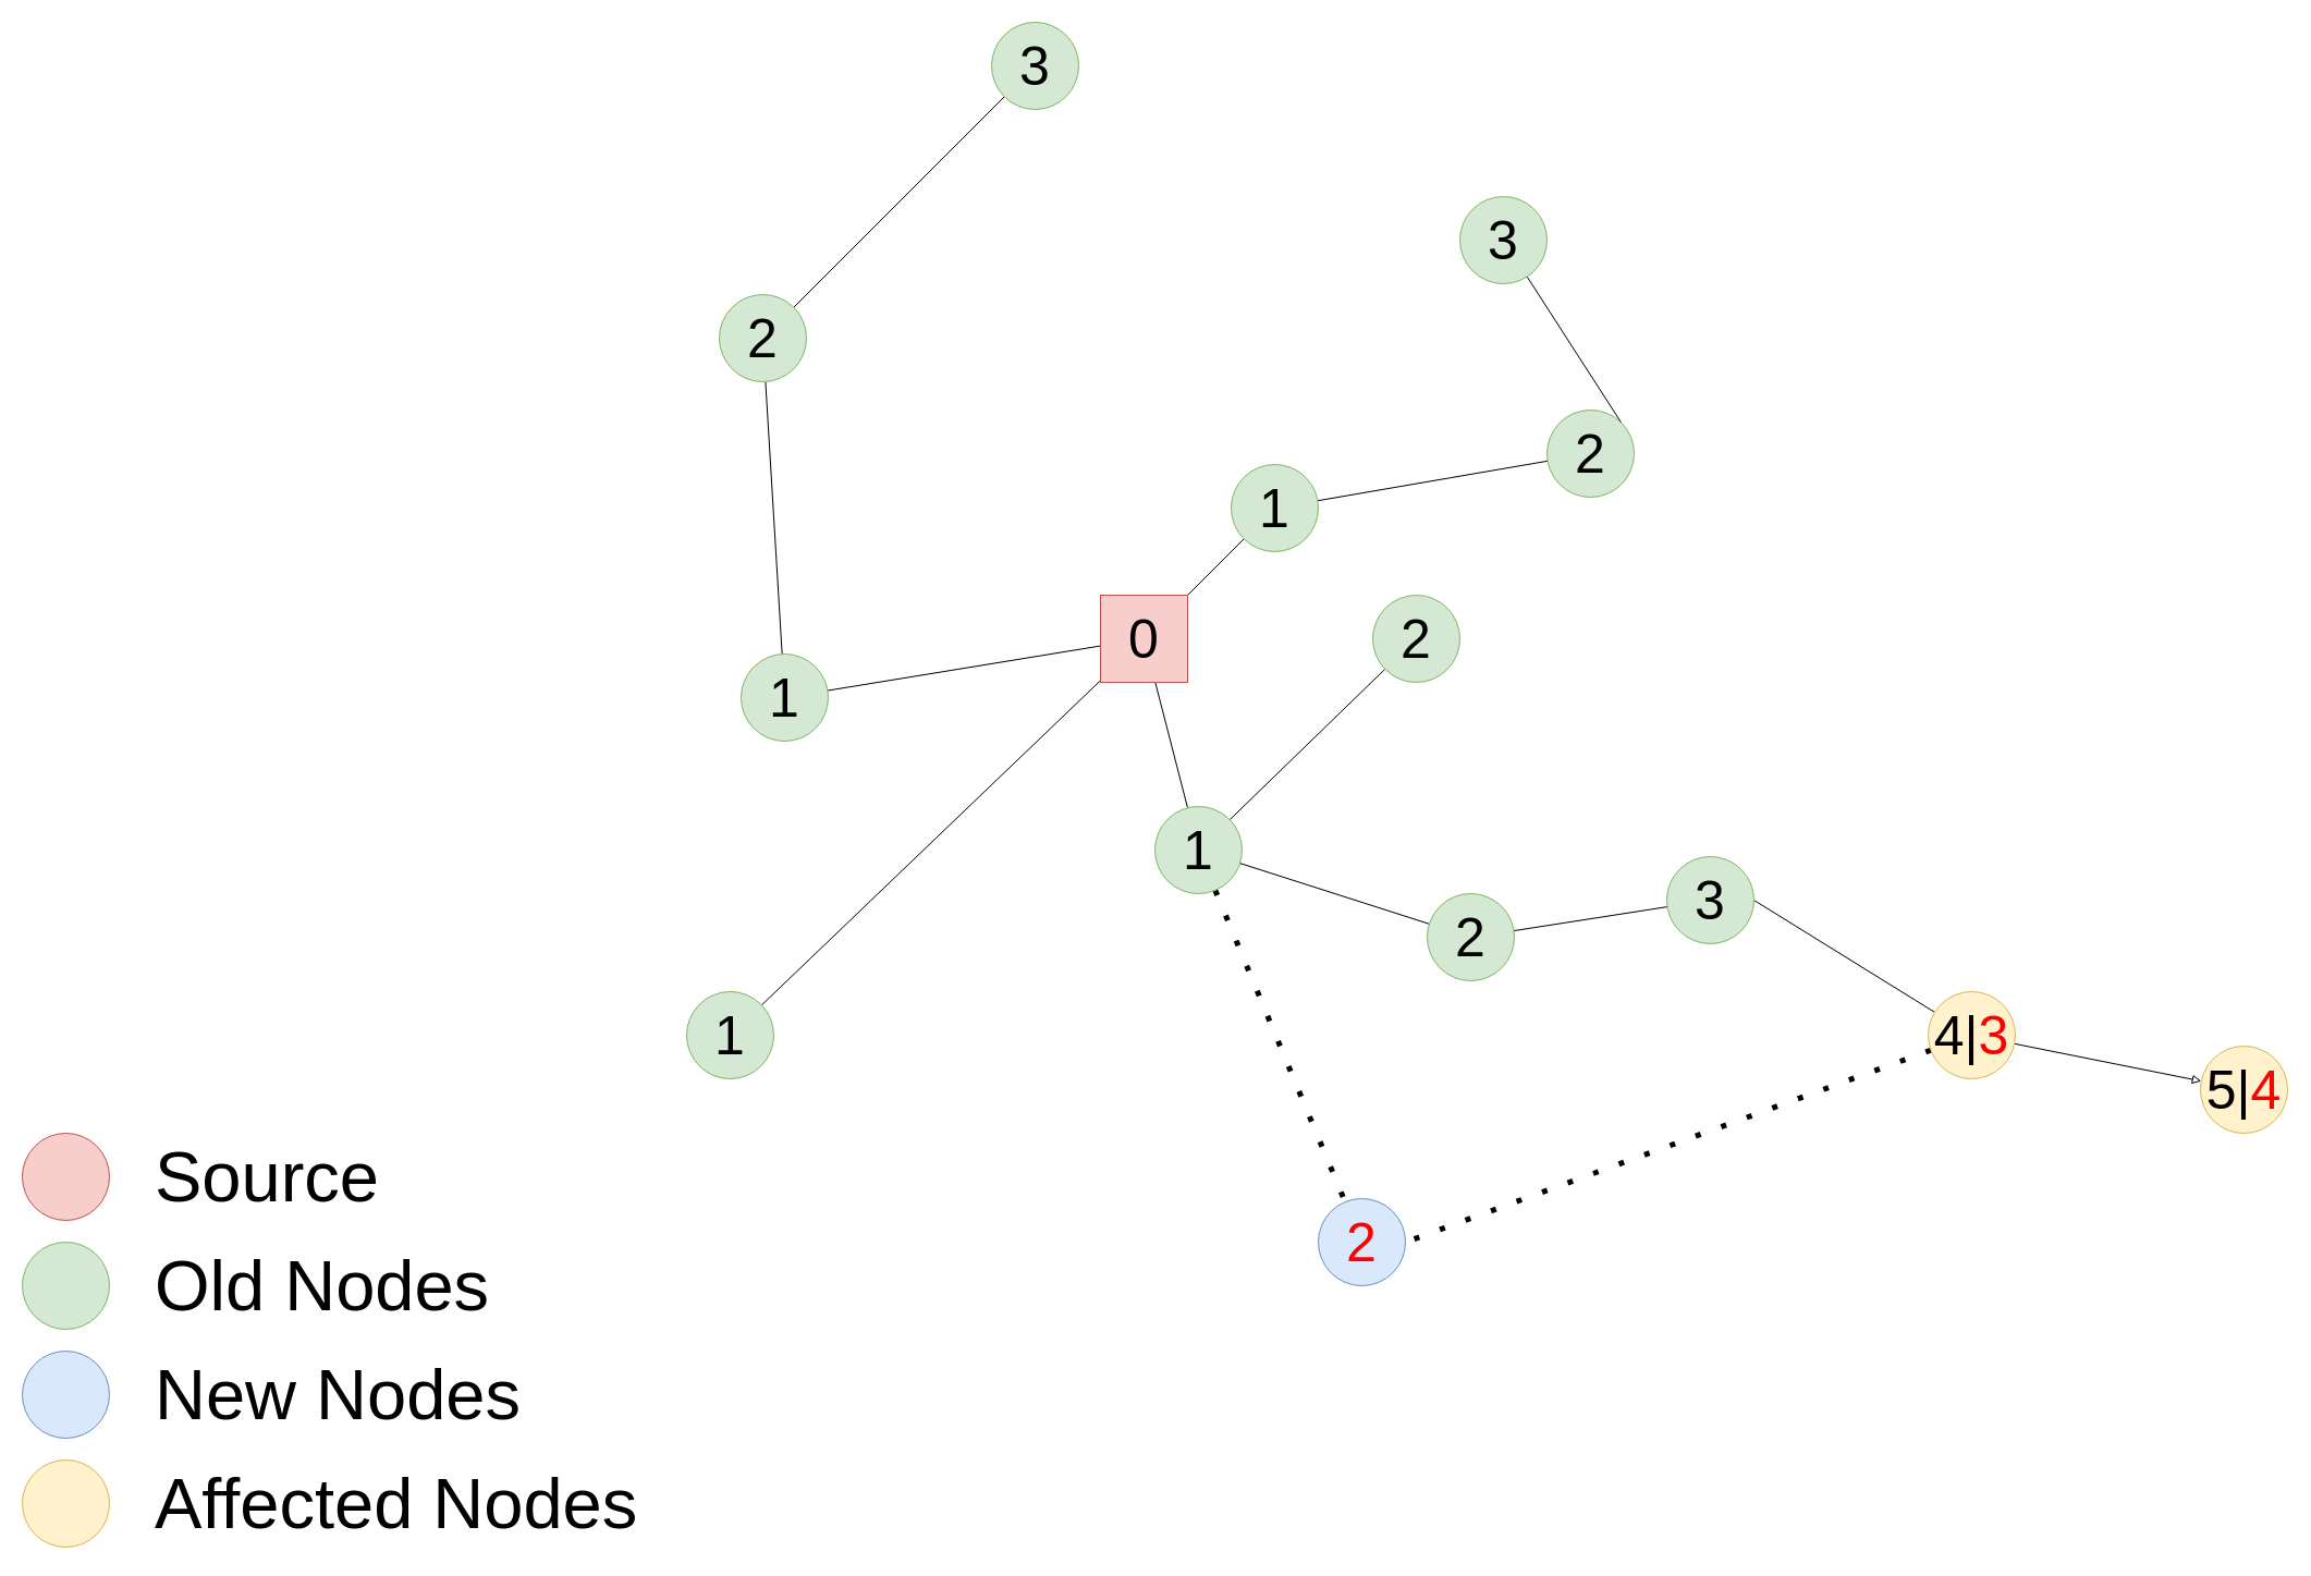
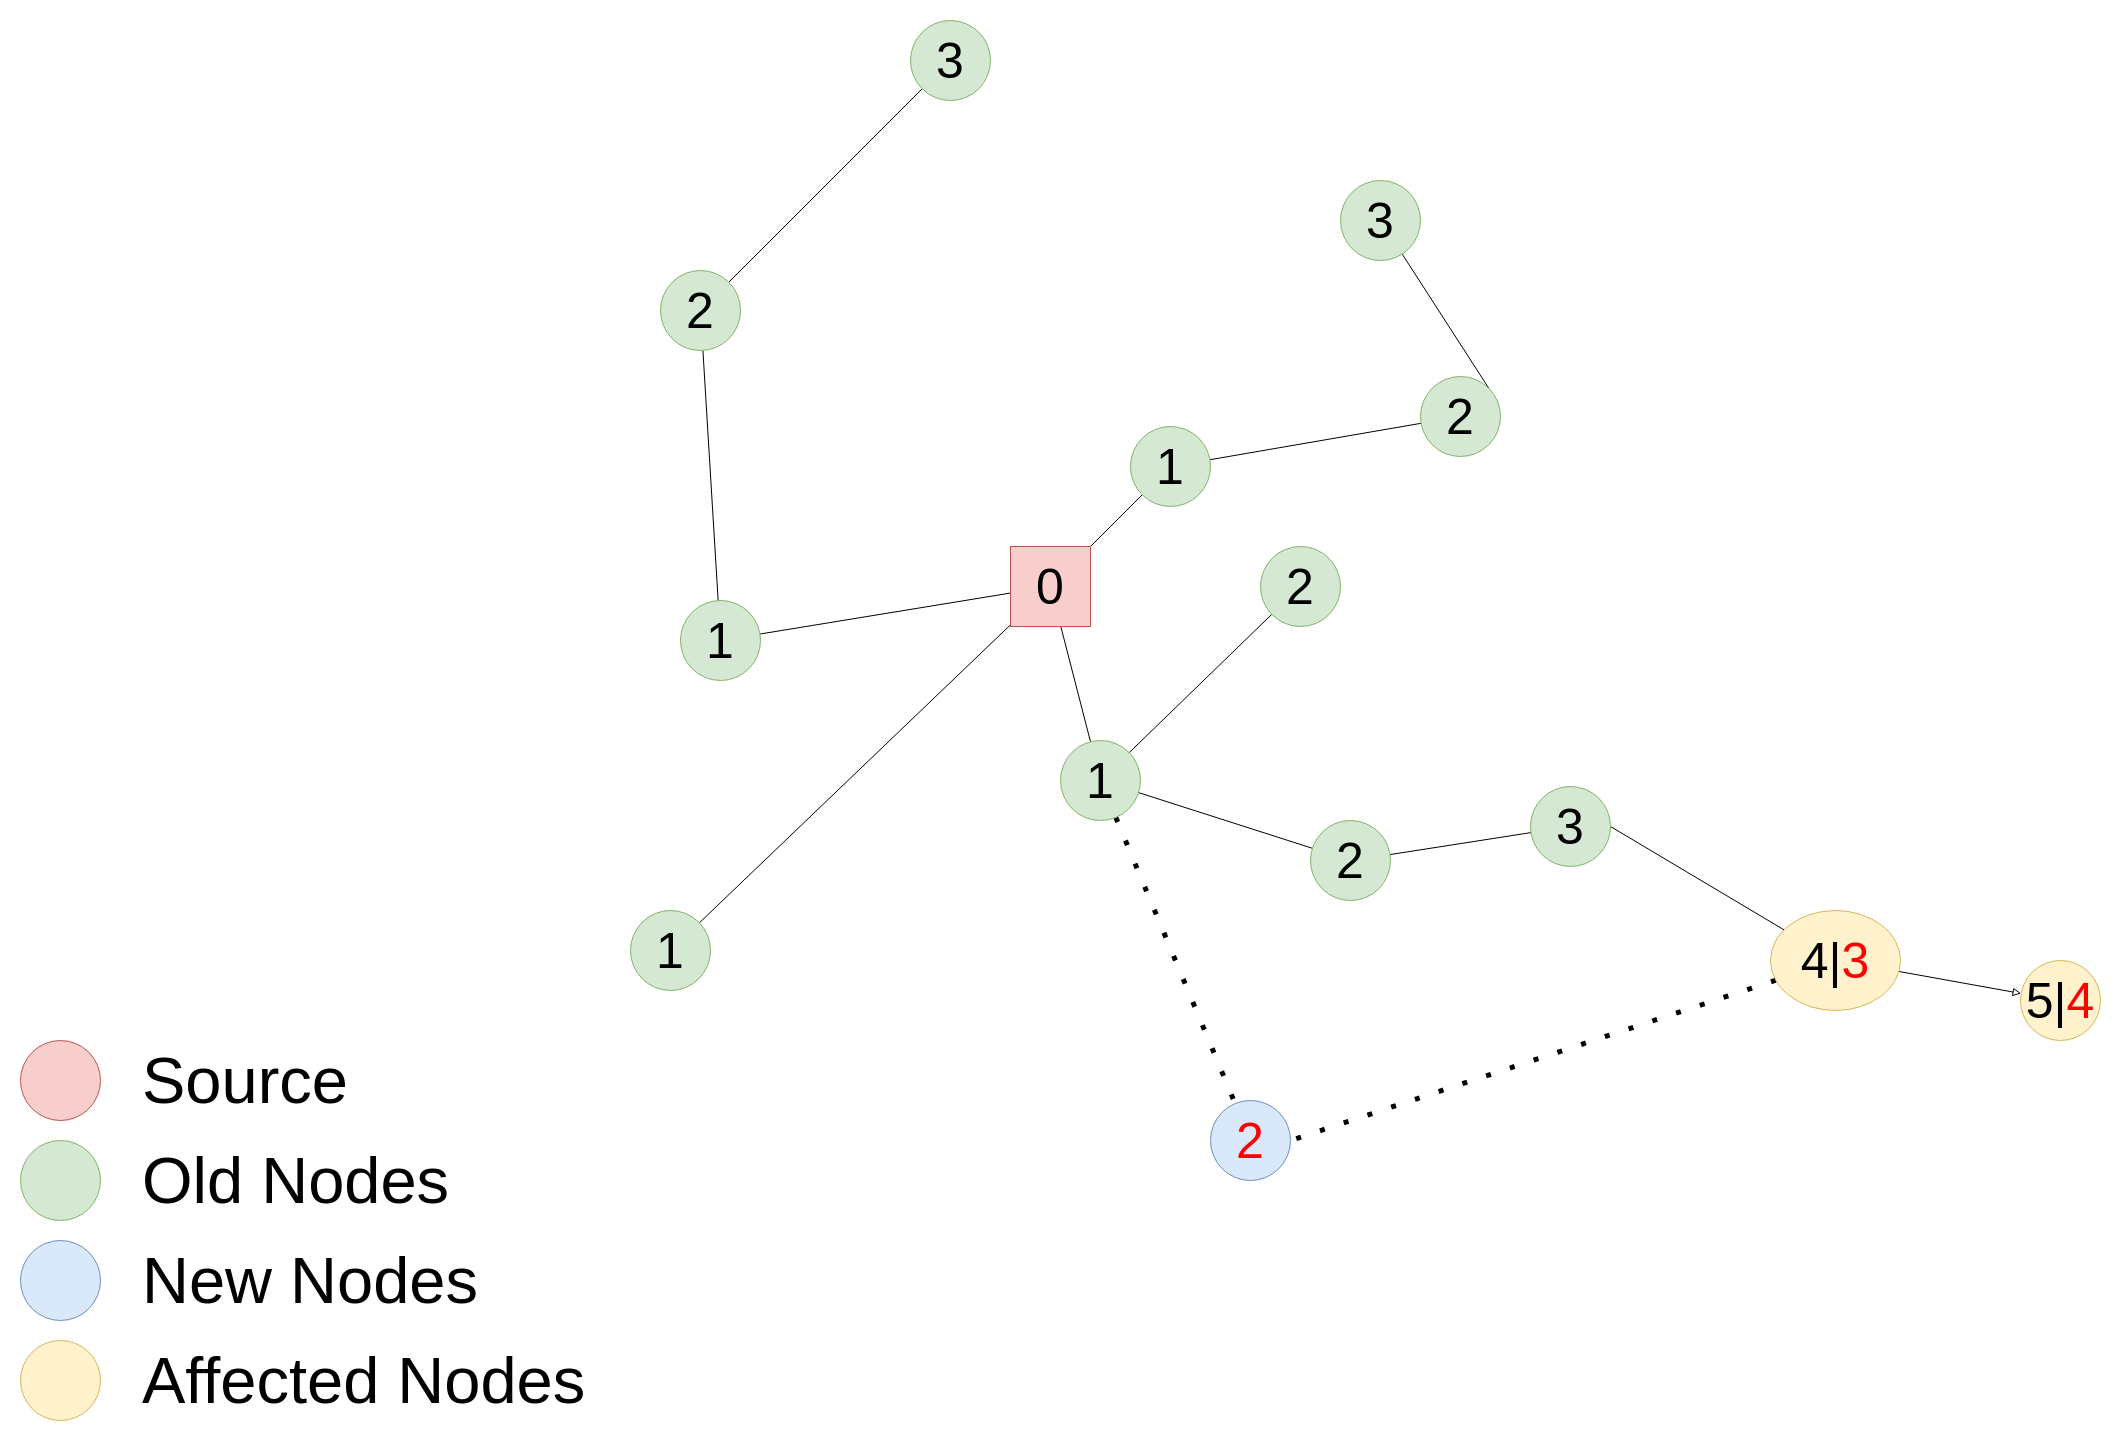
  <mxCell id="0" />
  <mxCell id="1" parent="0" />
  <mxCell id="2" value="" style="rounded=0;orthogonalLoop=1;jettySize=auto;html=1;endArrow=none;endFill=0;fontSize=50;" edge="1" parent="1" source="4" target="6"><mxGeometry relative="1" as="geometry" /></mxCell>
  <mxCell id="3" value="" style="edgeStyle=none;rounded=0;orthogonalLoop=1;jettySize=auto;html=1;endArrow=none;endFill=0;fontSize=50;" edge="1" parent="1" source="4" target="10"><mxGeometry relative="1" as="geometry" /></mxCell>
  <mxCell id="4" value="1" style="ellipse;whiteSpace=wrap;html=1;aspect=fixed;fillColor=#d5e8d4;strokeColor=#82b366;fontSize=50;" vertex="1" parent="1"><mxGeometry x="1130" y="426" width="80" height="80" as="geometry" /></mxCell>
  <mxCell id="5" style="edgeStyle=none;rounded=0;orthogonalLoop=1;jettySize=auto;html=1;exitX=1;exitY=0;exitDx=0;exitDy=0;endArrow=none;endFill=0;fontSize=50;" edge="1" parent="1" source="6" target="29"><mxGeometry relative="1" as="geometry" /></mxCell>
  <mxCell id="6" value="2" style="ellipse;whiteSpace=wrap;html=1;aspect=fixed;fillColor=#d5e8d4;strokeColor=#82b366;fontSize=50;" vertex="1" parent="1"><mxGeometry x="1420" y="376" width="80" height="80" as="geometry" /></mxCell>
  <mxCell id="7" value="" style="edgeStyle=none;rounded=0;orthogonalLoop=1;jettySize=auto;html=1;endArrow=none;endFill=0;fontSize=50;" edge="1" parent="1" source="10" target="14"><mxGeometry relative="1" as="geometry" /></mxCell>
  <mxCell id="8" value="" style="edgeStyle=none;rounded=0;orthogonalLoop=1;jettySize=auto;html=1;endArrow=none;endFill=0;fontSize=50;" edge="1" parent="1" source="10" target="24"><mxGeometry relative="1" as="geometry" /></mxCell>
  <mxCell id="9" value="" style="edgeStyle=none;rounded=0;orthogonalLoop=1;jettySize=auto;html=1;endArrow=none;endFill=0;fontSize=50;" edge="1" parent="1" source="10" target="28"><mxGeometry relative="1" as="geometry" /></mxCell>
  <mxCell id="10" value="&lt;font style=&quot;font-size: 50px;&quot;&gt;0&lt;/font&gt;" style="whiteSpace=wrap;html=1;aspect=fixed;fillColor=#f8cecc;strokeColor=#b85450;fontSize=50;rounded=0;" vertex="1" parent="1"><mxGeometry x="1010" y="546" width="80" height="80" as="geometry" /></mxCell>
  <mxCell id="11" value="" style="edgeStyle=none;rounded=0;orthogonalLoop=1;jettySize=auto;html=1;endArrow=none;endFill=0;fontSize=50;" edge="1" parent="1" source="14" target="16"><mxGeometry relative="1" as="geometry" /></mxCell>
  <mxCell id="12" value="" style="edgeStyle=none;rounded=0;orthogonalLoop=1;jettySize=auto;html=1;endArrow=none;endFill=0;fontSize=50;" edge="1" parent="1" source="14" target="19"><mxGeometry relative="1" as="geometry" /></mxCell>
  <mxCell id="13" value="" style="edgeStyle=none;rounded=0;orthogonalLoop=1;jettySize=auto;html=1;endArrow=none;endFill=0;dashed=1;dashPattern=1 4;strokeWidth=5;fontSize=50;" edge="1" parent="1" source="14" target="31"><mxGeometry relative="1" as="geometry" /></mxCell>
  <mxCell id="14" value="1" style="ellipse;whiteSpace=wrap;html=1;aspect=fixed;fillColor=#d5e8d4;strokeColor=#82b366;fontSize=50;" vertex="1" parent="1"><mxGeometry x="1060" y="740" width="80" height="80" as="geometry" /></mxCell>
  <mxCell id="15" value="" style="edgeStyle=none;rounded=0;orthogonalLoop=1;jettySize=auto;html=1;endArrow=none;endFill=0;fontSize=50;" edge="1" parent="1" source="16" target="18"><mxGeometry relative="1" as="geometry" /></mxCell>
  <mxCell id="16" value="2" style="ellipse;whiteSpace=wrap;html=1;aspect=fixed;fillColor=#d5e8d4;strokeColor=#82b366;fontSize=50;" vertex="1" parent="1"><mxGeometry x="1310" y="820" width="80" height="80" as="geometry" /></mxCell>
  <mxCell id="17" style="edgeStyle=none;rounded=0;orthogonalLoop=1;jettySize=auto;html=1;exitX=1;exitY=0.5;exitDx=0;exitDy=0;endArrow=none;endFill=0;fontSize=50;" edge="1" parent="1" source="18" target="22"><mxGeometry relative="1" as="geometry" /></mxCell>
  <mxCell id="18" value="3" style="ellipse;whiteSpace=wrap;html=1;aspect=fixed;fillColor=#d5e8d4;strokeColor=#82b366;fontSize=50;" vertex="1" parent="1"><mxGeometry x="1530" y="786" width="80" height="80" as="geometry" /></mxCell>
  <mxCell id="19" value="2" style="ellipse;whiteSpace=wrap;html=1;aspect=fixed;fillColor=#d5e8d4;strokeColor=#82b366;fontSize=50;" vertex="1" parent="1"><mxGeometry x="1260" y="546" width="80" height="80" as="geometry" /></mxCell>
  <mxCell id="20" value="" style="edgeStyle=none;rounded=0;orthogonalLoop=1;jettySize=auto;html=1;endArrow=block;endFill=0;fontSize=50;" edge="1" parent="1" source="22" target="30"><mxGeometry relative="1" as="geometry" /></mxCell>
  <mxCell id="21" style="edgeStyle=none;rounded=0;orthogonalLoop=1;jettySize=auto;html=1;entryX=1;entryY=0.5;entryDx=0;entryDy=0;endArrow=none;endFill=0;dashed=1;dashPattern=1 4;strokeWidth=5;fontSize=50;" edge="1" parent="1" source="22" target="31"><mxGeometry relative="1" as="geometry" /></mxCell>
- <mxCell id="22" value="4|&lt;font color=&quot;#ff0000&quot;&gt;3&lt;/font&gt;" style="ellipse;whiteSpace=wrap;html=1;aspect=fixed;fillColor=#fff2cc;strokeColor=#d6b656;fontSize=50;" vertex="1" parent="1"><mxGeometry x="1770" y="910" width="80" height="80" as="geometry" /></mxCell>
+ <mxCell id="22" value="4|&lt;font color=&quot;#ff0000&quot;&gt;3&lt;/font&gt;" style="ellipse;whiteSpace=wrap;html=1;aspect=fixed;fillColor=#fff2cc;strokeColor=#d6b656;fontSize=50;" vertex="1" parent="1"><mxGeometry x="1770" y="910" width="130" height="100" as="geometry" /></mxCell>
  <mxCell id="23" value="" style="edgeStyle=none;rounded=0;orthogonalLoop=1;jettySize=auto;html=1;endArrow=none;endFill=0;fontSize=50;" edge="1" parent="1" source="24" target="26"><mxGeometry relative="1" as="geometry" /></mxCell>
  <mxCell id="24" value="1" style="ellipse;whiteSpace=wrap;html=1;aspect=fixed;fillColor=#d5e8d4;strokeColor=#82b366;fontSize=50;" vertex="1" parent="1"><mxGeometry x="680" y="600" width="80" height="80" as="geometry" /></mxCell>
  <mxCell id="25" value="" style="edgeStyle=none;rounded=0;orthogonalLoop=1;jettySize=auto;html=1;endArrow=none;endFill=0;fontSize=50;" edge="1" parent="1" source="26" target="27"><mxGeometry relative="1" as="geometry" /></mxCell>
  <mxCell id="26" value="2" style="ellipse;whiteSpace=wrap;html=1;aspect=fixed;fillColor=#d5e8d4;strokeColor=#82b366;fontSize=50;" vertex="1" parent="1"><mxGeometry x="660" y="270" width="80" height="80" as="geometry" /></mxCell>
  <mxCell id="27" value="3" style="ellipse;whiteSpace=wrap;html=1;aspect=fixed;fillColor=#d5e8d4;strokeColor=#82b366;fontSize=50;" vertex="1" parent="1"><mxGeometry x="910" y="20" width="80" height="80" as="geometry" /></mxCell>
  <mxCell id="28" value="1" style="ellipse;whiteSpace=wrap;html=1;aspect=fixed;fillColor=#d5e8d4;strokeColor=#82b366;fontSize=50;" vertex="1" parent="1"><mxGeometry x="630" y="910" width="80" height="80" as="geometry" /></mxCell>
  <mxCell id="29" value="3" style="ellipse;whiteSpace=wrap;html=1;aspect=fixed;fillColor=#d5e8d4;strokeColor=#82b366;fontSize=50;" vertex="1" parent="1"><mxGeometry x="1340" y="180" width="80" height="80" as="geometry" /></mxCell>
  <mxCell id="30" value="5|&lt;font color=&quot;#ff0000&quot;&gt;4&lt;/font&gt;" style="ellipse;whiteSpace=wrap;html=1;aspect=fixed;fillColor=#fff2cc;strokeColor=#d6b656;fontSize=50;" vertex="1" parent="1"><mxGeometry x="2020" y="960" width="80" height="80" as="geometry" /></mxCell>
  <mxCell id="31" value="2" style="ellipse;whiteSpace=wrap;html=1;aspect=fixed;fillColor=#dae8fc;strokeColor=#6c8ebf;fontSize=50;fontColor=#FF0000;" vertex="1" parent="1"><mxGeometry x="1210" y="1100" width="80" height="80" as="geometry" /></mxCell>
  <mxCell id="32" value="" style="ellipse;whiteSpace=wrap;html=1;aspect=fixed;fillColor=#d5e8d4;strokeColor=#82b366;" vertex="1" parent="1"><mxGeometry x="20" y="1140" width="80" height="80" as="geometry" /></mxCell>
  <mxCell id="33" value="" style="ellipse;whiteSpace=wrap;html=1;aspect=fixed;fillColor=#dae8fc;strokeColor=#6c8ebf;" vertex="1" parent="1"><mxGeometry x="20" y="1240" width="80" height="80" as="geometry" /></mxCell>
  <mxCell id="34" value="" style="ellipse;whiteSpace=wrap;html=1;aspect=fixed;fillColor=#f8cecc;strokeColor=#b85450;" vertex="1" parent="1"><mxGeometry x="20" y="1040" width="80" height="80" as="geometry" /></mxCell>
  <mxCell id="35" value="" style="ellipse;whiteSpace=wrap;html=1;aspect=fixed;fillColor=#fff2cc;strokeColor=#d6b656;" vertex="1" parent="1"><mxGeometry x="20" y="1340" width="80" height="80" as="geometry" /></mxCell>
  <mxCell id="36" value="&lt;font style=&quot;font-size: 65px;&quot;&gt;Source&lt;/font&gt;" style="text;html=1;align=left;verticalAlign=middle;resizable=0;points=[];autosize=1;strokeColor=none;fillColor=none;fontSize=65;" vertex="1" parent="1"><mxGeometry x="140" y="1035" width="230" height="90" as="geometry" /></mxCell>
  <mxCell id="37" value="&lt;font style=&quot;font-size: 65px;&quot;&gt;Old Nodes&lt;/font&gt;" style="text;html=1;align=left;verticalAlign=middle;resizable=0;points=[];autosize=1;strokeColor=none;fillColor=none;fontSize=65;" vertex="1" parent="1"><mxGeometry x="140" y="1135" width="330" height="90" as="geometry" /></mxCell>
  <mxCell id="38" value="&lt;font style=&quot;font-size: 65px;&quot;&gt;New Nodes&lt;/font&gt;" style="text;html=1;align=left;verticalAlign=middle;resizable=0;points=[];autosize=1;strokeColor=none;fillColor=none;fontSize=65;" vertex="1" parent="1"><mxGeometry x="140" y="1235" width="360" height="90" as="geometry" /></mxCell>
  <mxCell id="39" value="Affected Nodes" style="text;html=1;align=left;verticalAlign=middle;resizable=0;points=[];autosize=1;strokeColor=none;fillColor=none;fontSize=65;" vertex="1" parent="1"><mxGeometry x="140" y="1335" width="470" height="90" as="geometry" /></mxCell>
